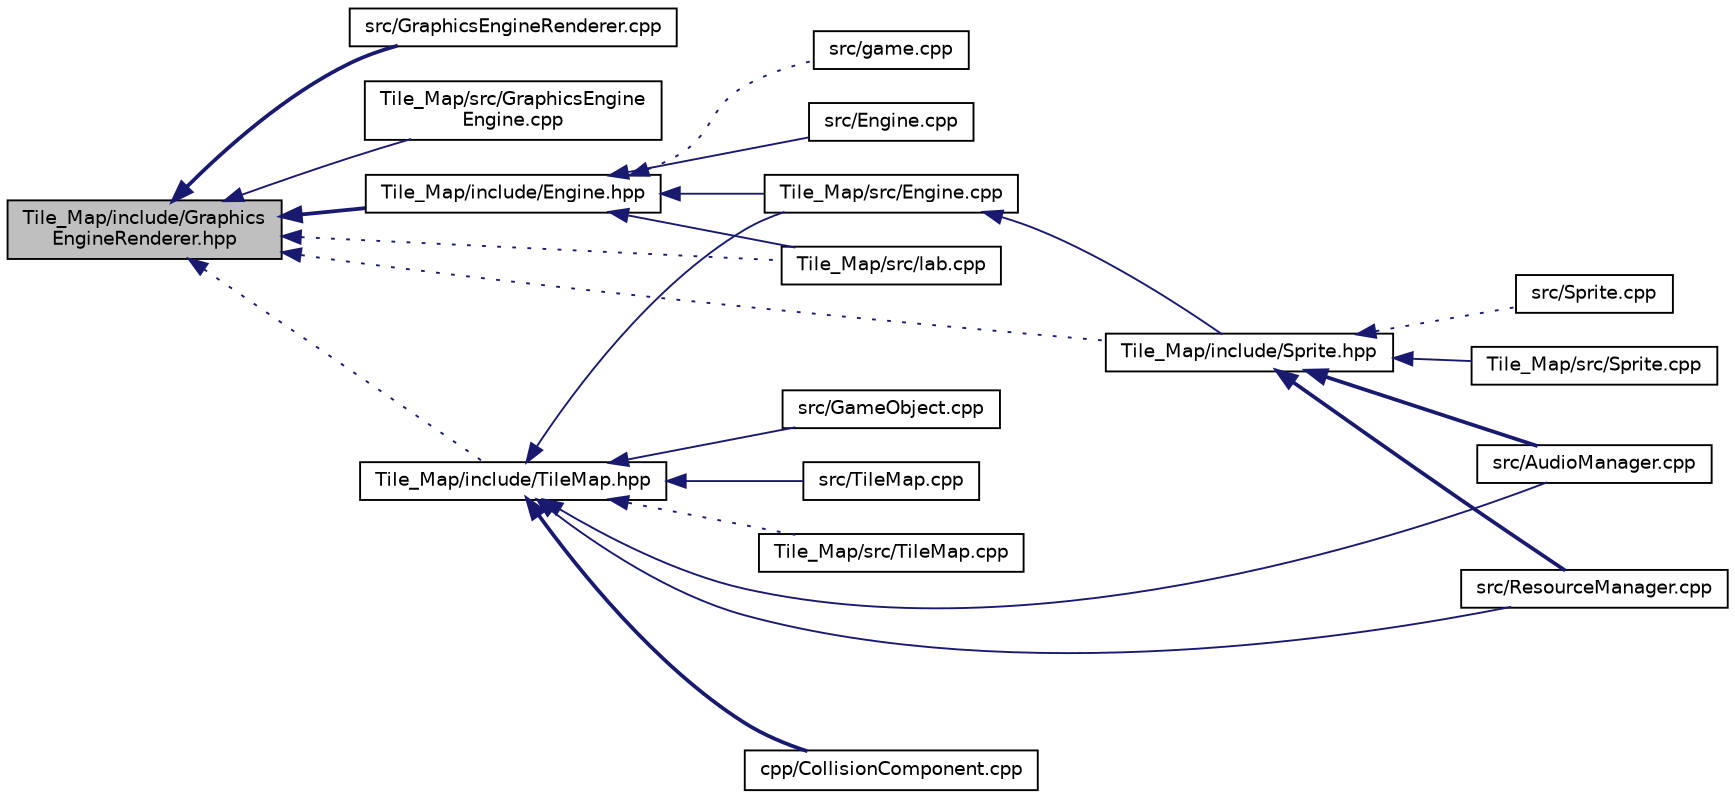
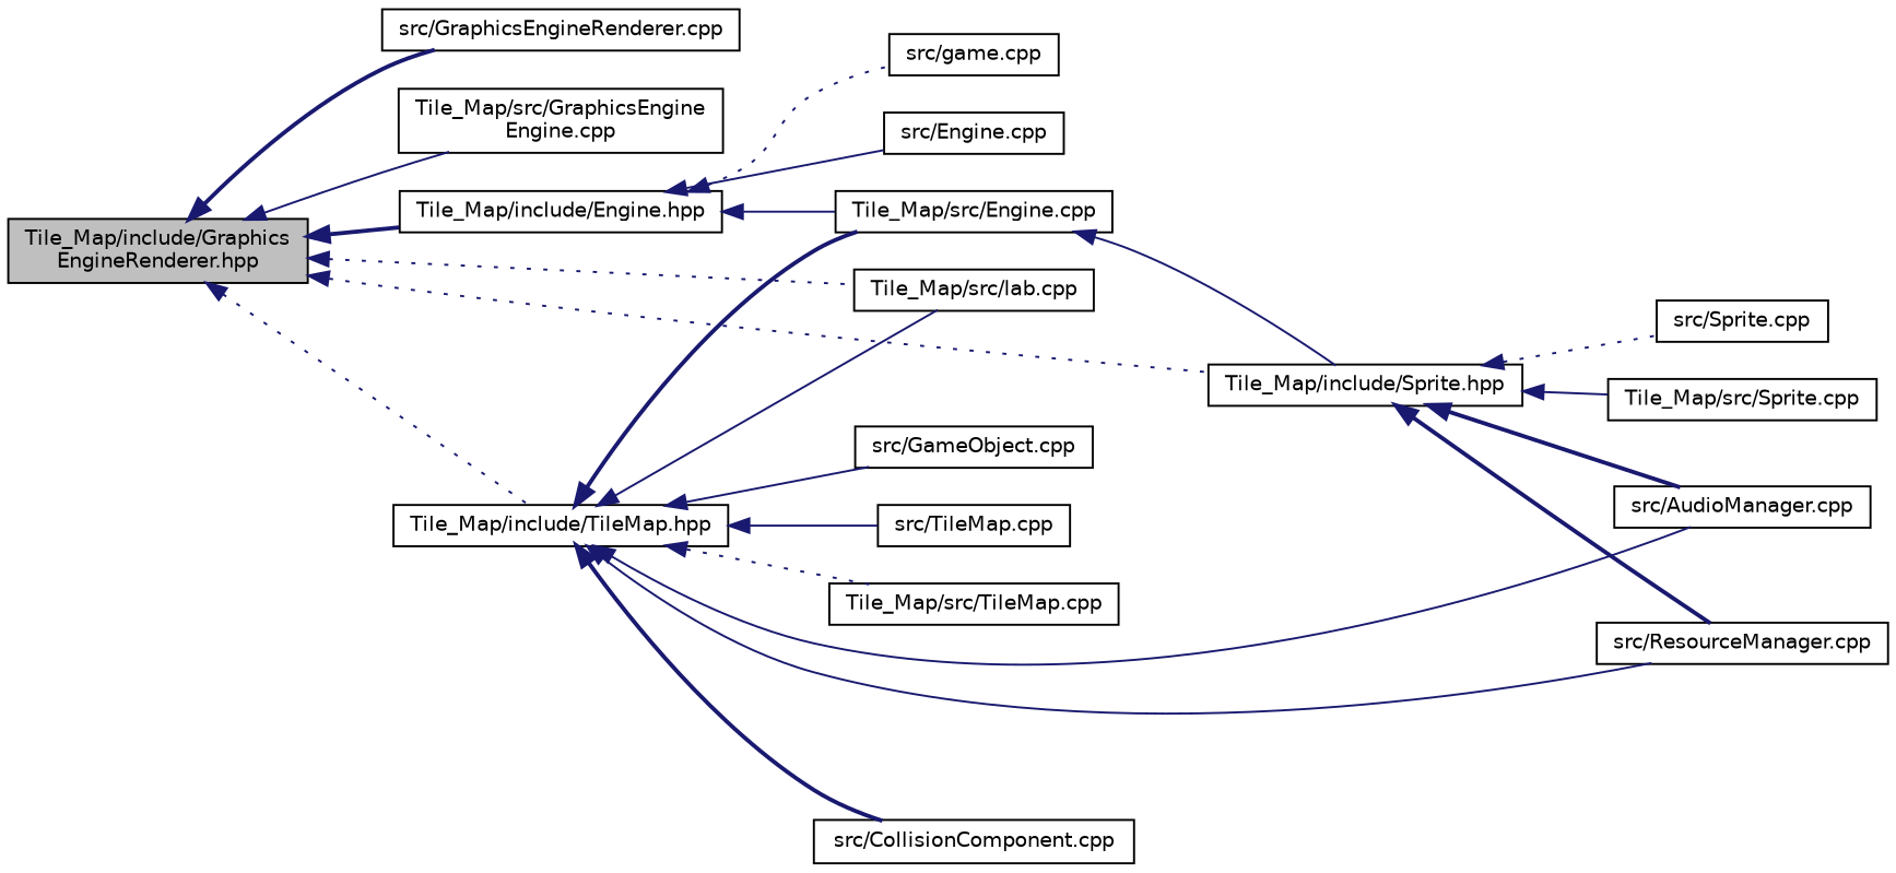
  digraph {
    fontname="DejaVu Sans"
    rankdir=LR
    node [color=black fillcolor=white fontname="DejaVu Sans" fontsize=10 shape=record style=filled]
    edge [color=midnightblue dir=back fontname="DejaVu Sans" fontsize=10 labelfontname=Helvetica labelfontsize=10 style=solid]
    n1 [fillcolor=grey75 fontcolor=black height=0.2 label="Tile_Map/include/Graphics\lEngineRenderer.hpp" width=0.4]
    n2 [height=0.2 label="src/GraphicsEngineRenderer.cpp" width=0.4]
    n3 [height=0.2 label="Tile_Map/src/GraphicsEngine\lEngine.cpp" width=0.4]
    n4 [height=0.2 label="Tile_Map/src/lab.cpp" width=0.4]
    n5 [height=0.2 label="Tile_Map/include/Engine.hpp" width=0.4]
    n6 [height=0.2 label="Tile_Map/include/Sprite.hpp" width=0.4]
    n7 [height=0.2 label="Tile_Map/include/TileMap.hpp" width=0.4]
    n8 [height=0.2 label="src/game.cpp" width=0.4]
    n9 [height=0.2 label="src/Engine.cpp" width=0.4]
    n10 [height=0.2 label="Tile_Map/src/Engine.cpp" width=0.4]
    n11 [height=0.2 label="src/AudioManager.cpp" width=0.4]
    n12 [height=0.2 label="src/ResourceManager.cpp" width=0.4]
    n13 [height=0.2 label="src/Sprite.cpp" width=0.4]
    n14 [height=0.2 label="Tile_Map/src/Sprite.cpp" width=0.4]
-   n15 [height=0.2 label="cpp/CollisionComponent.cpp" width=0.4]
+   n15 [height=0.2 label="src/CollisionComponent.cpp" width=0.4]
    n16 [height=0.2 label="src/GameObject.cpp" width=0.4]
    n17 [height=0.2 label="src/TileMap.cpp" width=0.4]
    n18 [height=0.2 label="Tile_Map/src/TileMap.cpp" width=0.4]
    n1 -> n2 [style=bold]
    n1 -> n3
    n1 -> n4 [style=dotted]
    n1 -> n5 [style=bold]
    n1 -> n6 [style=dotted]
    n1 -> n7 [style=dotted]
-   n5 -> n4
+   n7 -> n4
    n5 -> n8 [style=dotted]
    n5 -> n9
    n5 -> n10
    n6 -> n11 [style=bold]
    n6 -> n12 [style=bold]
    n6 -> n13 [style=dotted]
    n6 -> n14
-   n7 -> n10
+   n7 -> n10 [style=bold]
    n7 -> n11
    n7 -> n12
    n7 -> n15 [style=bold]
    n7 -> n16
    n7 -> n17
    n7 -> n18 [style=dotted]
    n10 -> n6
  }
